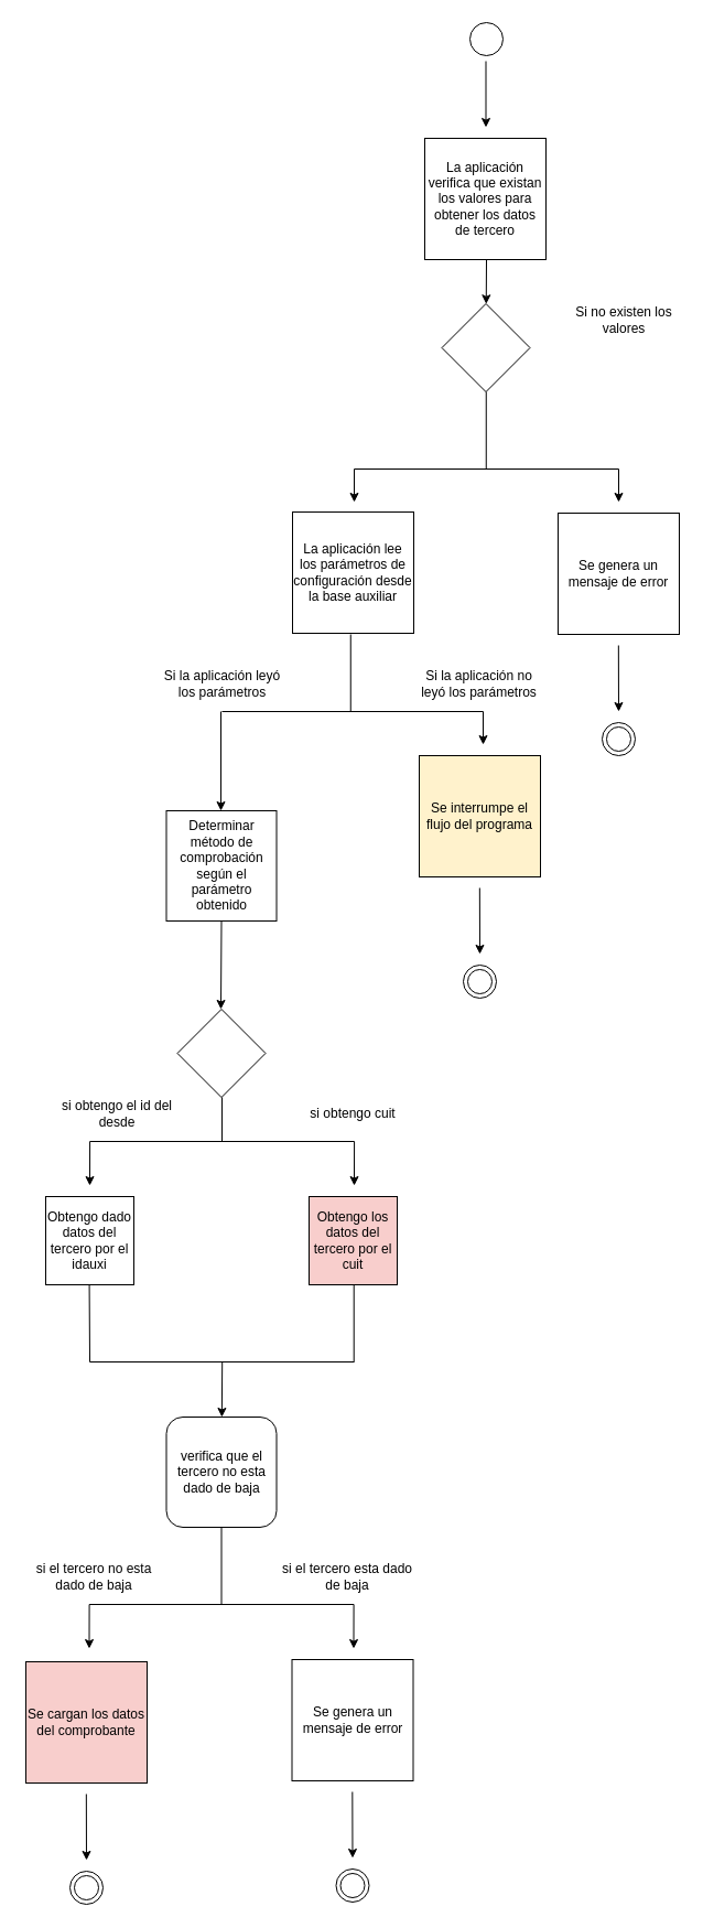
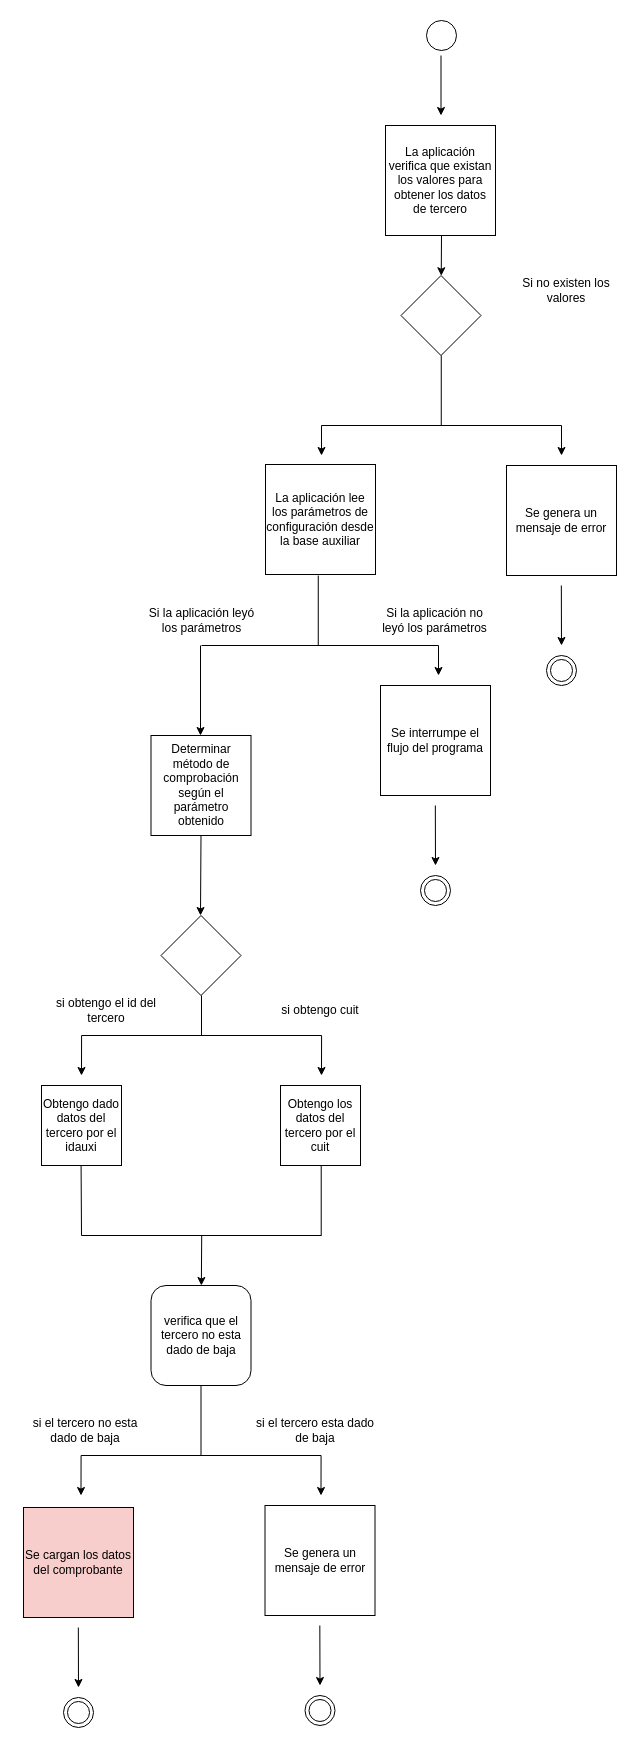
  <mxCell id="0" />
  <mxCell id="1" parent="0" />
  <mxCell id="2" value="" style="ellipse;whiteSpace=wrap;html=1;aspect=fixed;" vertex="1" parent="1"><mxGeometry x="426" y="20" width="30" height="30" as="geometry" /></mxCell>
  <mxCell id="3" value="" style="endArrow=classic;html=1;rounded=0;" edge="1" parent="1"><mxGeometry width="50" height="50" relative="1" as="geometry"><mxPoint x="440.5" y="55" as="sourcePoint" /><mxPoint x="440.5" y="115" as="targetPoint" /></mxGeometry></mxCell>
  <mxCell id="4" value="" style="endArrow=classic;html=1;rounded=0;exitX=0.5;exitY=1;exitDx=0;exitDy=0;" edge="1" parent="1" target="5"><mxGeometry width="50" height="50" relative="1" as="geometry"><mxPoint x="441" y="235" as="sourcePoint" /><mxPoint x="440.5" y="315" as="targetPoint" /></mxGeometry></mxCell>
  <mxCell id="5" value="" style="rhombus;whiteSpace=wrap;html=1;" vertex="1" parent="1"><mxGeometry x="400.5" y="275" width="80" height="80" as="geometry" /></mxCell>
  <mxCell id="6" value="" style="endArrow=none;html=1;rounded=0;" edge="1" parent="1"><mxGeometry width="50" height="50" relative="1" as="geometry"><mxPoint x="440.76" y="425" as="sourcePoint" /><mxPoint x="440.76" y="355" as="targetPoint" /></mxGeometry></mxCell>
  <mxCell id="7" value="" style="endArrow=none;html=1;rounded=0;" edge="1" parent="1"><mxGeometry width="50" height="50" relative="1" as="geometry"><mxPoint x="321" y="425" as="sourcePoint" /><mxPoint x="561" y="425" as="targetPoint" /></mxGeometry></mxCell>
  <mxCell id="8" value="" style="endArrow=classic;html=1;rounded=0;" edge="1" parent="1"><mxGeometry width="50" height="50" relative="1" as="geometry"><mxPoint x="561" y="425" as="sourcePoint" /><mxPoint x="561" y="455" as="targetPoint" /></mxGeometry></mxCell>
  <mxCell id="9" value="" style="endArrow=classic;html=1;rounded=0;" edge="1" parent="1"><mxGeometry width="50" height="50" relative="1" as="geometry"><mxPoint x="321" y="425" as="sourcePoint" /><mxPoint x="321" y="455" as="targetPoint" /></mxGeometry></mxCell>
  <mxCell id="10" value="Si no existen los valores" style="text;html=1;align=center;verticalAlign=middle;whiteSpace=wrap;rounded=0;" vertex="1" parent="1"><mxGeometry x="521" y="275" width="90" height="30" as="geometry" /></mxCell>
  <mxCell id="11" value="La aplicación verifica que existan los valores para obtener los datos de tercero" style="whiteSpace=wrap;html=1;aspect=fixed;" vertex="1" parent="1"><mxGeometry x="385" y="125" width="110" height="110" as="geometry" /></mxCell>
  <mxCell id="12" value="Se genera un mensaje de error" style="whiteSpace=wrap;html=1;aspect=fixed;" vertex="1" parent="1"><mxGeometry x="506" y="465" width="110" height="110" as="geometry" /></mxCell>
  <mxCell id="13" value="" style="endArrow=classic;html=1;rounded=0;" edge="1" parent="1"><mxGeometry width="50" height="50" relative="1" as="geometry"><mxPoint x="560.83" y="585" as="sourcePoint" /><mxPoint x="561" y="645" as="targetPoint" /></mxGeometry></mxCell>
  <mxCell id="14" value="" style="ellipse;html=1;shape=endState;labelBackgroundColor=none;" vertex="1" parent="1"><mxGeometry x="546" y="655" width="30" height="30" as="geometry" /></mxCell>
  <mxCell id="15" value="La aplicación lee los parámetros de configuración desde la base auxiliar" style="whiteSpace=wrap;html=1;aspect=fixed;" vertex="1" parent="1"><mxGeometry x="265" y="464" width="110" height="110" as="geometry" /></mxCell>
  <mxCell id="16" value="" style="endArrow=none;html=1;rounded=0;" edge="1" parent="1"><mxGeometry width="50" height="50" relative="1" as="geometry"><mxPoint x="317.76" y="645" as="sourcePoint" /><mxPoint x="317.76" y="575" as="targetPoint" /></mxGeometry></mxCell>
  <mxCell id="17" value="" style="endArrow=none;html=1;rounded=0;" edge="1" parent="1"><mxGeometry width="50" height="50" relative="1" as="geometry"><mxPoint x="201" y="645" as="sourcePoint" /><mxPoint x="438" y="645" as="targetPoint" /></mxGeometry></mxCell>
  <mxCell id="18" value="" style="endArrow=classic;html=1;rounded=0;" edge="1" parent="1"><mxGeometry width="50" height="50" relative="1" as="geometry"><mxPoint x="438" y="645" as="sourcePoint" /><mxPoint x="438" y="675" as="targetPoint" /></mxGeometry></mxCell>
  <mxCell id="19" value="" style="endArrow=classic;html=1;rounded=0;" edge="1" parent="1"><mxGeometry width="50" height="50" relative="1" as="geometry"><mxPoint x="200" y="645" as="sourcePoint" /><mxPoint x="200" y="735" as="targetPoint" /></mxGeometry></mxCell>
  <mxCell id="20" value="Si la aplicación leyó los parámetros" style="text;html=1;align=center;verticalAlign=middle;whiteSpace=wrap;rounded=0;" vertex="1" parent="1"><mxGeometry x="141" y="605" width="121" height="30" as="geometry" /></mxCell>
  <mxCell id="21" value="Si la aplicación no leyó los parámetros" style="text;html=1;align=center;verticalAlign=middle;whiteSpace=wrap;rounded=0;" vertex="1" parent="1"><mxGeometry x="374" y="605" width="121" height="30" as="geometry" /></mxCell>
- <mxCell id="22" value="Se interrumpe el flujo del programa" style="whiteSpace=wrap;html=1;aspect=fixed;fillColor=#fff2cc;" vertex="1" parent="1"><mxGeometry x="380" y="685" width="110" height="110" as="geometry" /></mxCell>
+ <mxCell id="22" value="Se interrumpe el flujo del programa" style="whiteSpace=wrap;html=1;aspect=fixed;" vertex="1" parent="1"><mxGeometry x="380" y="685" width="110" height="110" as="geometry" /></mxCell>
  <mxCell id="23" value="" style="rhombus;whiteSpace=wrap;html=1;" vertex="1" parent="1"><mxGeometry x="160.5" y="915" width="80" height="80" as="geometry" /></mxCell>
  <mxCell id="24" value="" style="endArrow=none;html=1;rounded=0;" edge="1" parent="1"><mxGeometry width="50" height="50" relative="1" as="geometry"><mxPoint x="81.08" y="1035" as="sourcePoint" /><mxPoint x="321.08" y="1035" as="targetPoint" /></mxGeometry></mxCell>
  <mxCell id="25" value="" style="endArrow=classic;html=1;rounded=0;" edge="1" parent="1"><mxGeometry width="50" height="50" relative="1" as="geometry"><mxPoint x="321.08" y="1035" as="sourcePoint" /><mxPoint x="321" y="1075" as="targetPoint" /></mxGeometry></mxCell>
  <mxCell id="26" value="" style="endArrow=classic;html=1;rounded=0;" edge="1" parent="1"><mxGeometry width="50" height="50" relative="1" as="geometry"><mxPoint x="81.08" y="1035" as="sourcePoint" /><mxPoint x="81" y="1075" as="targetPoint" /></mxGeometry></mxCell>
  <mxCell id="27" value="" style="endArrow=none;html=1;rounded=0;" edge="1" parent="1"><mxGeometry width="50" height="50" relative="1" as="geometry"><mxPoint x="201" y="1035" as="sourcePoint" /><mxPoint x="201" y="995" as="targetPoint" /></mxGeometry></mxCell>
  <mxCell id="28" value="" style="endArrow=classic;html=1;rounded=0;" edge="1" parent="1"><mxGeometry width="50" height="50" relative="1" as="geometry"><mxPoint x="434.83" y="805" as="sourcePoint" /><mxPoint x="435" y="865" as="targetPoint" /></mxGeometry></mxCell>
  <mxCell id="29" value="" style="ellipse;html=1;shape=endState;labelBackgroundColor=none;" vertex="1" parent="1"><mxGeometry x="420" y="875" width="30" height="30" as="geometry" /></mxCell>
  <mxCell id="30" value="si obtengo cuit" style="text;html=1;align=center;verticalAlign=middle;whiteSpace=wrap;rounded=0;" vertex="1" parent="1"><mxGeometry x="255" y="995" width="130" height="30" as="geometry" /></mxCell>
- <mxCell id="31" value="si obtengo el id del desde" style="text;html=1;align=center;verticalAlign=middle;whiteSpace=wrap;rounded=0;" vertex="1" parent="1"><mxGeometry x="41" y="995" width="130" height="30" as="geometry" /></mxCell>
+ <mxCell id="31" value="si obtengo el id del tercero" style="text;html=1;align=center;verticalAlign=middle;whiteSpace=wrap;rounded=0;" vertex="1" parent="1"><mxGeometry x="41" y="995" width="130" height="30" as="geometry" /></mxCell>
  <mxCell id="32" value="Determinar método de comprobación según el parámetro obtenido" style="whiteSpace=wrap;html=1;aspect=fixed;" vertex="1" parent="1"><mxGeometry x="150.5" y="735" width="100" height="100" as="geometry" /></mxCell>
  <mxCell id="33" value="" style="endArrow=classic;html=1;rounded=0;exitX=0.5;exitY=1;exitDx=0;exitDy=0;" edge="1" parent="1" source="32"><mxGeometry width="50" height="50" relative="1" as="geometry"><mxPoint x="200" y="845" as="sourcePoint" /><mxPoint x="200" y="915" as="targetPoint" /></mxGeometry></mxCell>
- <mxCell id="34" value="Obtengo los datos del tercero por el cuit" style="whiteSpace=wrap;html=1;aspect=fixed;fillColor=#f8cecc;" vertex="1" parent="1"><mxGeometry x="280" y="1085" width="80" height="80" as="geometry" /></mxCell>
+ <mxCell id="34" value="Obtengo los datos del tercero por el cuit" style="whiteSpace=wrap;html=1;aspect=fixed;" vertex="1" parent="1"><mxGeometry x="280" y="1085" width="80" height="80" as="geometry" /></mxCell>
  <mxCell id="35" value="Obtengo dado datos del tercero por el idauxi" style="whiteSpace=wrap;html=1;aspect=fixed;" vertex="1" parent="1"><mxGeometry x="41" y="1085" width="80" height="80" as="geometry" /></mxCell>
  <mxCell id="36" style="edgeStyle=orthogonalEdgeStyle;rounded=0;orthogonalLoop=1;jettySize=auto;html=1;exitX=0.5;exitY=1;exitDx=0;exitDy=0;" edge="1" parent="1" source="35" target="35"><mxGeometry relative="1" as="geometry" /></mxCell>
  <mxCell id="37" value="" style="endArrow=none;html=1;rounded=0;" edge="1" parent="1"><mxGeometry width="50" height="50" relative="1" as="geometry"><mxPoint x="81" y="1235" as="sourcePoint" /><mxPoint x="80.58" y="1165" as="targetPoint" /></mxGeometry></mxCell>
  <mxCell id="38" value="" style="endArrow=none;html=1;rounded=0;" edge="1" parent="1"><mxGeometry width="50" height="50" relative="1" as="geometry"><mxPoint x="320.71" y="1235" as="sourcePoint" /><mxPoint x="320.71" y="1165" as="targetPoint" /></mxGeometry></mxCell>
  <mxCell id="39" value="" style="endArrow=none;html=1;rounded=0;" edge="1" parent="1"><mxGeometry width="50" height="50" relative="1" as="geometry"><mxPoint x="81" y="1235" as="sourcePoint" /><mxPoint x="321" y="1235" as="targetPoint" /></mxGeometry></mxCell>
  <mxCell id="40" value="" style="endArrow=classic;html=1;rounded=0;" edge="1" parent="1" target="41"><mxGeometry width="50" height="50" relative="1" as="geometry"><mxPoint x="201.21" y="1235" as="sourcePoint" /><mxPoint x="201.21" y="1285" as="targetPoint" /></mxGeometry></mxCell>
  <mxCell id="41" value="verifica que el tercero no esta dado de baja" style="whiteSpace=wrap;html=1;aspect=fixed;rounded=1;" vertex="1" parent="1"><mxGeometry x="150.5" y="1285" width="100" height="100" as="geometry" /></mxCell>
  <mxCell id="42" value="" style="endArrow=none;html=1;rounded=0;" edge="1" parent="1"><mxGeometry width="50" height="50" relative="1" as="geometry"><mxPoint x="80.58" y="1455" as="sourcePoint" /><mxPoint x="320.58" y="1455" as="targetPoint" /></mxGeometry></mxCell>
  <mxCell id="43" value="" style="endArrow=classic;html=1;rounded=0;" edge="1" parent="1"><mxGeometry width="50" height="50" relative="1" as="geometry"><mxPoint x="320.58" y="1455" as="sourcePoint" /><mxPoint x="320.5" y="1495" as="targetPoint" /></mxGeometry></mxCell>
  <mxCell id="44" value="" style="endArrow=classic;html=1;rounded=0;" edge="1" parent="1"><mxGeometry width="50" height="50" relative="1" as="geometry"><mxPoint x="80.58" y="1455" as="sourcePoint" /><mxPoint x="80.5" y="1495" as="targetPoint" /></mxGeometry></mxCell>
  <mxCell id="45" value="" style="endArrow=none;html=1;rounded=0;entryX=0.5;entryY=1;entryDx=0;entryDy=0;" edge="1" parent="1" target="41"><mxGeometry width="50" height="50" relative="1" as="geometry"><mxPoint x="200.5" y="1455" as="sourcePoint" /><mxPoint x="200.5" y="1415" as="targetPoint" /></mxGeometry></mxCell>
  <mxCell id="46" value="si el tercero no esta dado de baja" style="text;html=1;align=center;verticalAlign=middle;whiteSpace=wrap;rounded=0;" vertex="1" parent="1"><mxGeometry x="20" y="1415" width="130" height="30" as="geometry" /></mxCell>
  <mxCell id="47" value="si el tercero esta dado de baja" style="text;html=1;align=center;verticalAlign=middle;whiteSpace=wrap;rounded=0;" vertex="1" parent="1"><mxGeometry x="250" y="1415" width="130" height="30" as="geometry" /></mxCell>
  <mxCell id="48" value="Se genera un mensaje de error" style="whiteSpace=wrap;html=1;aspect=fixed;" vertex="1" parent="1"><mxGeometry x="264.5" y="1505" width="110" height="110" as="geometry" /></mxCell>
  <mxCell id="49" value="" style="endArrow=classic;html=1;rounded=0;" edge="1" parent="1"><mxGeometry width="50" height="50" relative="1" as="geometry"><mxPoint x="319.33" y="1625" as="sourcePoint" /><mxPoint x="319.5" y="1685" as="targetPoint" /></mxGeometry></mxCell>
  <mxCell id="50" value="" style="ellipse;html=1;shape=endState;labelBackgroundColor=none;" vertex="1" parent="1"><mxGeometry x="304.5" y="1695" width="30" height="30" as="geometry" /></mxCell>
  <mxCell id="51" value="Se cargan los datos del comprobante" style="whiteSpace=wrap;html=1;aspect=fixed;fillColor=#f8cecc;" vertex="1" parent="1"><mxGeometry x="23" y="1507" width="110" height="110" as="geometry" /></mxCell>
  <mxCell id="52" value="" style="endArrow=classic;html=1;rounded=0;" edge="1" parent="1"><mxGeometry width="50" height="50" relative="1" as="geometry"><mxPoint x="77.83" y="1627" as="sourcePoint" /><mxPoint x="78" y="1687" as="targetPoint" /></mxGeometry></mxCell>
  <mxCell id="53" value="" style="ellipse;html=1;shape=endState;labelBackgroundColor=none;" vertex="1" parent="1"><mxGeometry x="63" y="1697" width="30" height="30" as="geometry" /></mxCell>
